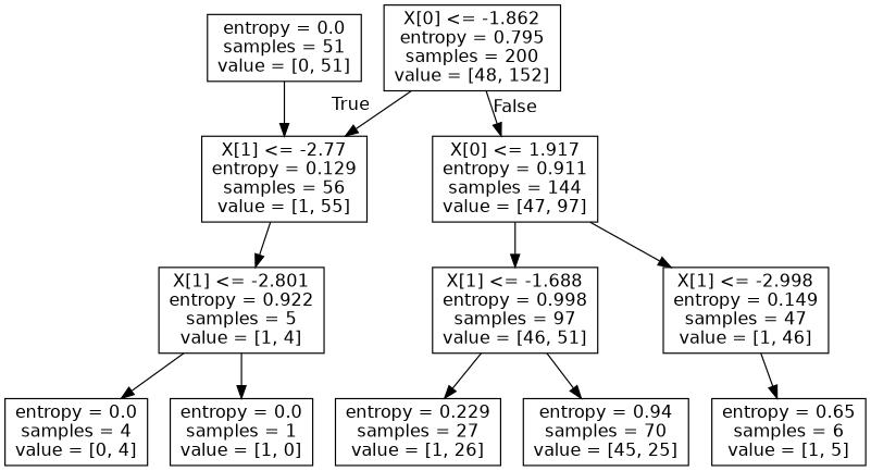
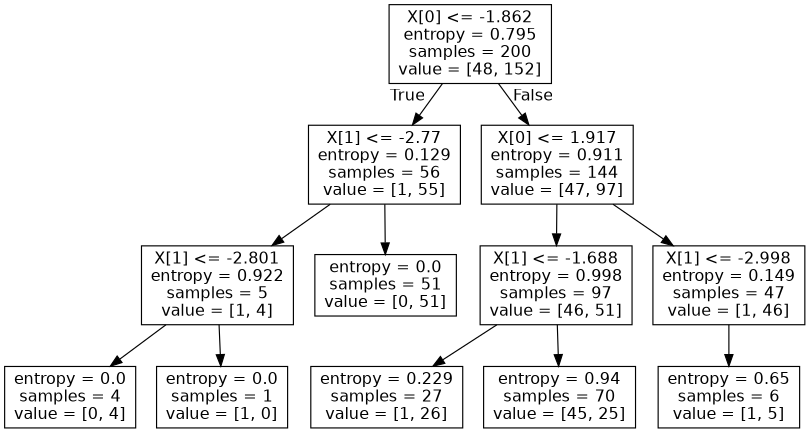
  digraph {
    node [fontname=helvetica shape=box]
    edge [fontname=helvetica]
    n1 [label="X[0] <= -1.862\nentropy = 0.795\nsamples = 200\nvalue = [48, 152]"]
    n2 [label="X[1] <= -2.77\nentropy = 0.129\nsamples = 56\nvalue = [1, 55]"]
    n3 [label="X[0] <= 1.917\nentropy = 0.911\nsamples = 144\nvalue = [47, 97]"]
    n4 [label="X[1] <= -2.801\nentropy = 0.922\nsamples = 5\nvalue = [1, 4]"]
    n5 [label="entropy = 0.0\nsamples = 51\nvalue = [0, 51]"]
    n6 [label="X[1] <= -1.688\nentropy = 0.998\nsamples = 97\nvalue = [46, 51]"]
    n7 [label="X[1] <= -2.998\nentropy = 0.149\nsamples = 47\nvalue = [1, 46]"]
    n8 [label="entropy = 0.0\nsamples = 4\nvalue = [0, 4]"]
    n9 [label="entropy = 0.0\nsamples = 1\nvalue = [1, 0]"]
    n10 [label="entropy = 0.229\nsamples = 27\nvalue = [1, 26]"]
    n11 [label="entropy = 0.94\nsamples = 70\nvalue = [45, 25]"]
    n12 [label="entropy = 0.65\nsamples = 6\nvalue = [1, 5]"]
    n1 -> n2 [headlabel=True labelangle=45 labeldistance=2.5]
    n1 -> n3 [headlabel=False labelangle=-45 labeldistance=2.5]
    n2 -> n4
-   n5 -> n2
+   n2 -> n5
    n3 -> n6
    n3 -> n7
    n4 -> n8
    n4 -> n9
    n6 -> n10
    n6 -> n11
    n7 -> n12
  }
